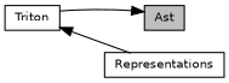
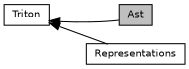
  digraph {
    rankdir=LR
    node [color=black fillcolor=white fontname=Helvetica fontsize=10 shape=record style=filled]
    edge [dir=back fontname=Helvetica fontsize=10 labelfontname=Helvetica labelfontsize=10 shape=plaintext style=solid]
    n1 [height=0.2 label=Representations width=0.4]
    n2 [fillcolor=grey75 fontcolor=black height=0.2 label=Ast width=0.4]
    n3 [height=0.2 label=Triton width=0.4]
    n3 -> n1
-   n2 -> n3
+   n3 -> n2
  }
